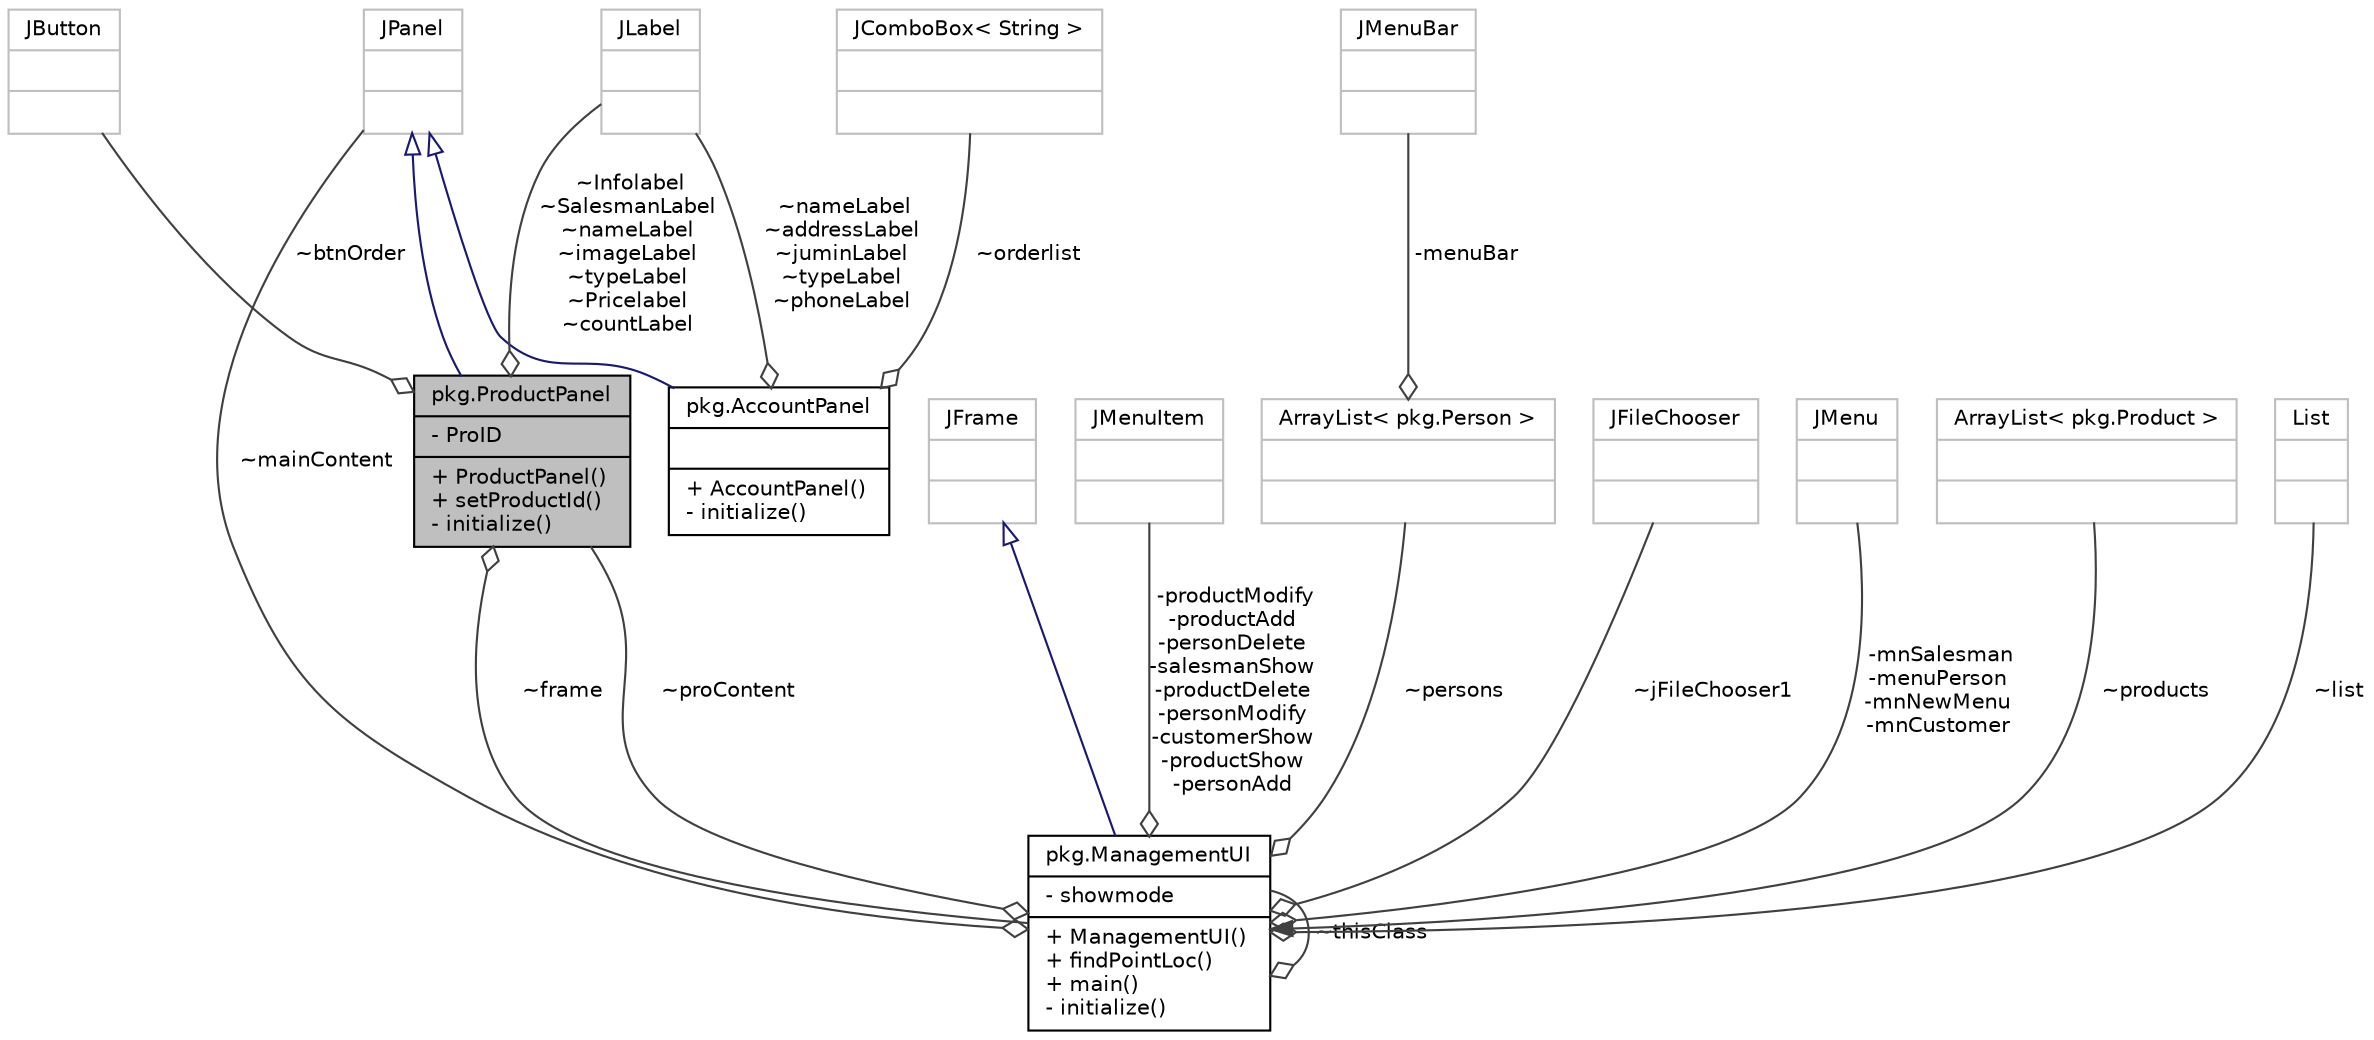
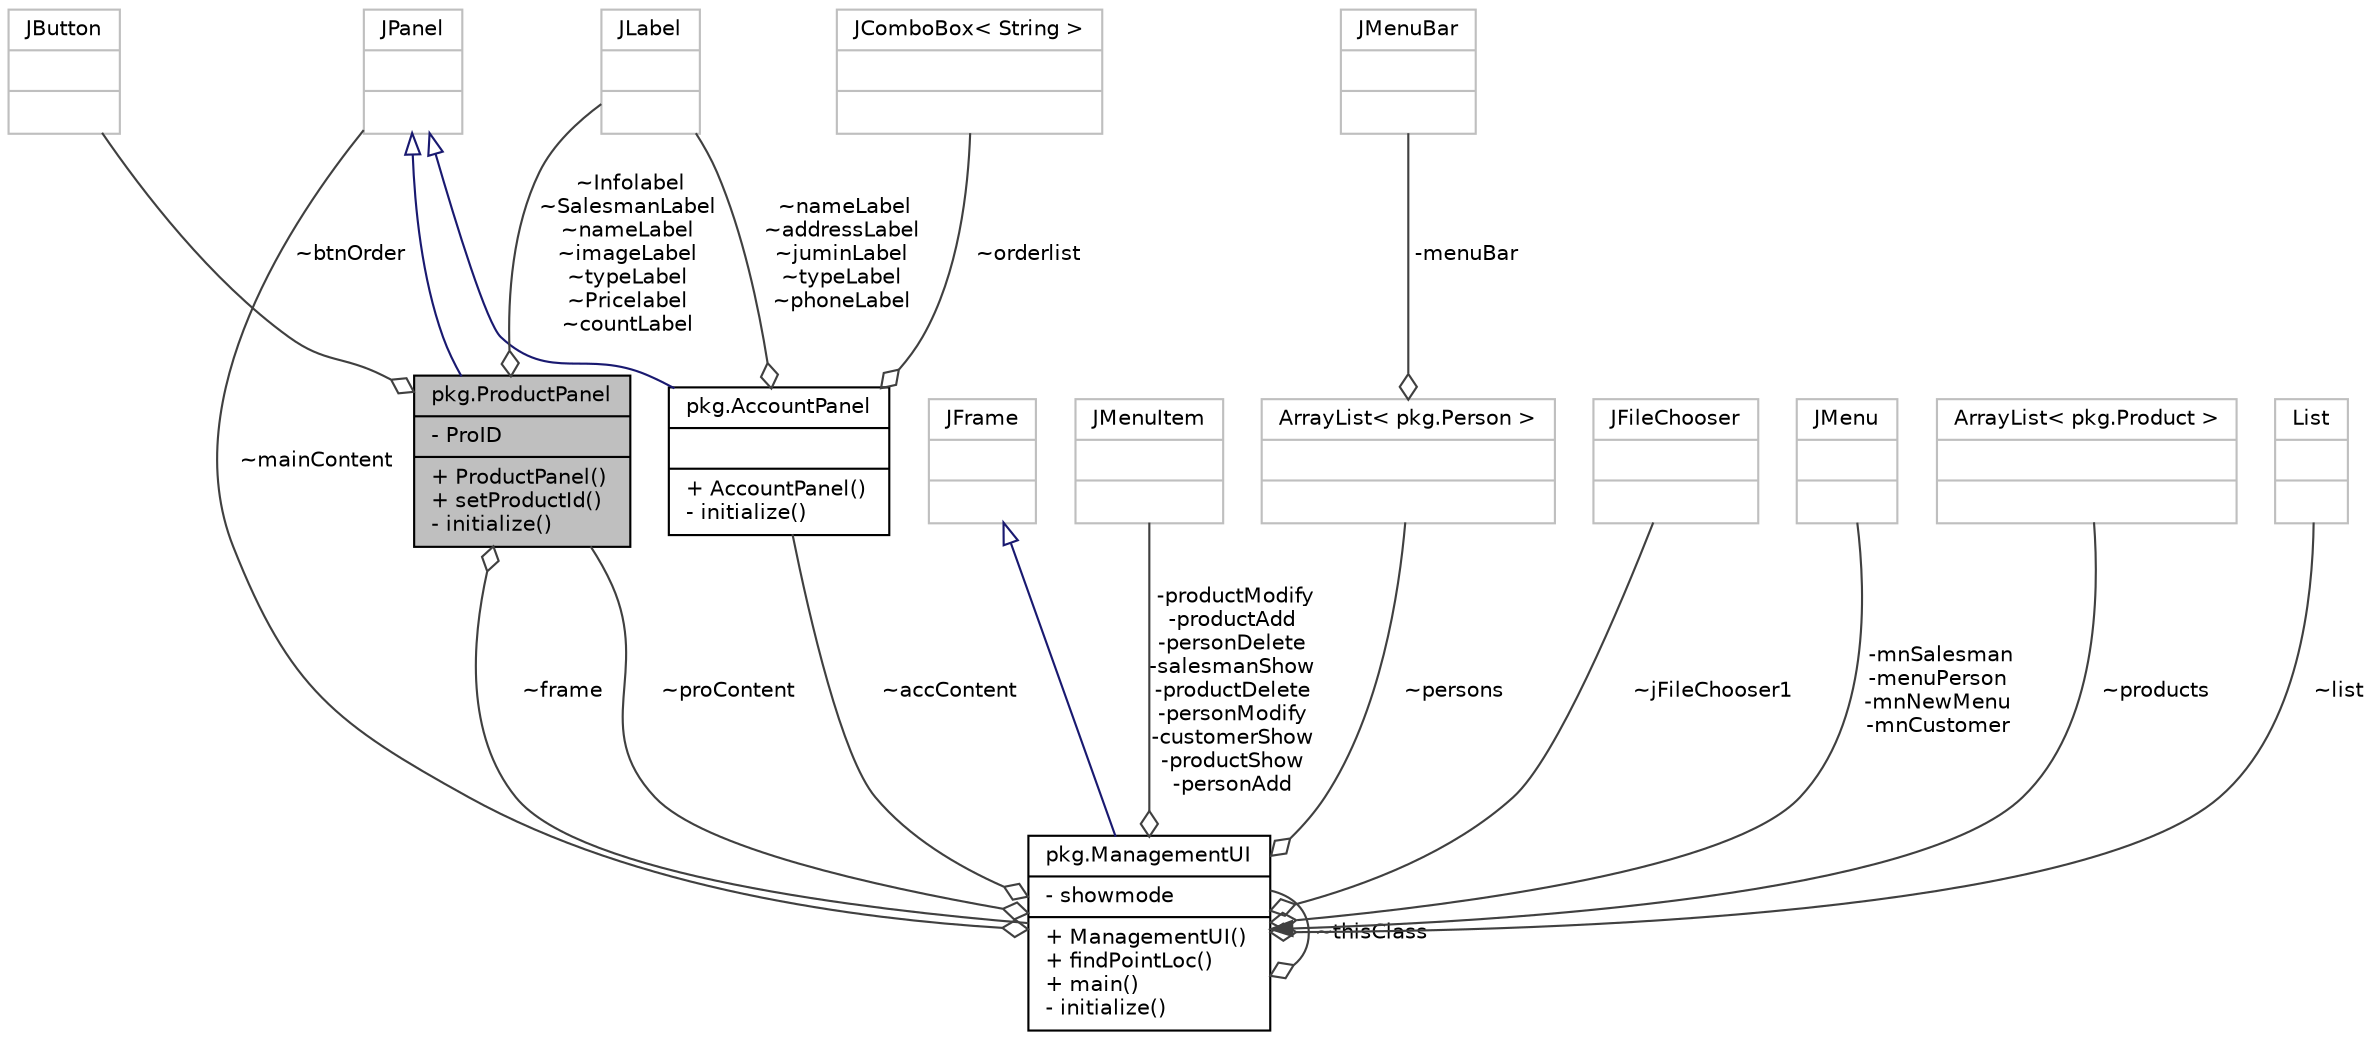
  digraph {
    node [color=grey75 fillcolor=white fontname=Helvetica fontsize=10 shape=record style=filled]
    edge [arrowhead=odiamond color=grey25 fontname=Helvetica fontsize=10 labelfontname=Helvetica labelfontsize=10 style=solid]
    n1 [color=black fillcolor=grey75 fontcolor=black height=0.2 label="{pkg.ProductPanel\n|- ProID\l|+ ProductPanel()\l+ setProductId()\l- initialize()\l}" width=0.4]
    n2 [color=black height=0.2 label="{pkg.ManagementUI\n|- showmode\l|+ ManagementUI()\l+ findPointLoc()\l+ main()\l- initialize()\l}" width=0.4]
    n3 [height=0.2 label="{JPanel\n||}" width=0.4]
    n4 [color=black height=0.2 label="{pkg.AccountPanel\n||+ AccountPanel()\l- initialize()\l}" width=0.4]
    n5 [height=0.2 label="{JButton\n||}" width=0.4]
    n6 [height=0.2 label="{JLabel\n||}" width=0.4]
    n7 [height=0.2 label="{JFrame\n||}" width=0.4]
    n8 [height=0.2 label="{JMenuItem\n||}" width=0.4]
    n9 [height=0.2 label="{ArrayList\< pkg.Person \>\n||}" width=0.4]
    n10 [height=0.2 label="{JFileChooser\n||}" width=0.4]
    n11 [height=0.2 label="{JComboBox\< String \>\n||}" width=0.4]
    n12 [height=0.2 label="{JMenuBar\n||}" width=0.4]
    n13 [height=0.2 label="{JMenu\n||}" width=0.4]
    n14 [height=0.2 label="{ArrayList\< pkg.Product \>\n||}" width=0.4]
    n15 [height=0.2 label="{List\n||}" width=0.4]
    n1 -> n2 [label=" ~proContent"]
    n2 -> n1 [label=" ~frame"]
    n2 -> n2 [label=" ~thisClass"]
    n3 -> n1 [arrowtail=onormal color=midnightblue dir=back arrowhead=""]
    n3 -> n2 [label=" ~mainContent"]
    n3 -> n4 [arrowtail=onormal color=midnightblue dir=back arrowhead=""]
+   n4 -> n2 [label=" ~accContent"]
    n5 -> n1 [label=" ~btnOrder"]
    n6 -> n1 [label=" ~Infolabel\n~SalesmanLabel\n~nameLabel\n~imageLabel\n~typeLabel\n~Pricelabel\n~countLabel"]
    n6 -> n4 [label=" ~nameLabel\n~addressLabel\n~juminLabel\n~typeLabel\n~phoneLabel"]
    n7 -> n2 [arrowtail=onormal color=midnightblue dir=back arrowhead=""]
    n8 -> n2 [label=" -productModify\n-productAdd\n-personDelete\n-salesmanShow\n-productDelete\n-personModify\n-customerShow\n-productShow\n-personAdd"]
    n9 -> n2 [label=" ~persons"]
    n10 -> n2 [label=" ~jFileChooser1"]
    n11 -> n4 [label=" ~orderlist"]
    n12 -> n9 [label=" -menuBar"]
    n13 -> n2 [label=" -mnSalesman\n-menuPerson\n-mnNewMenu\n-mnCustomer"]
    n14 -> n2 [arrowhead=normal label=" ~products"]
    n15 -> n2 [label=" ~list"]
  }
